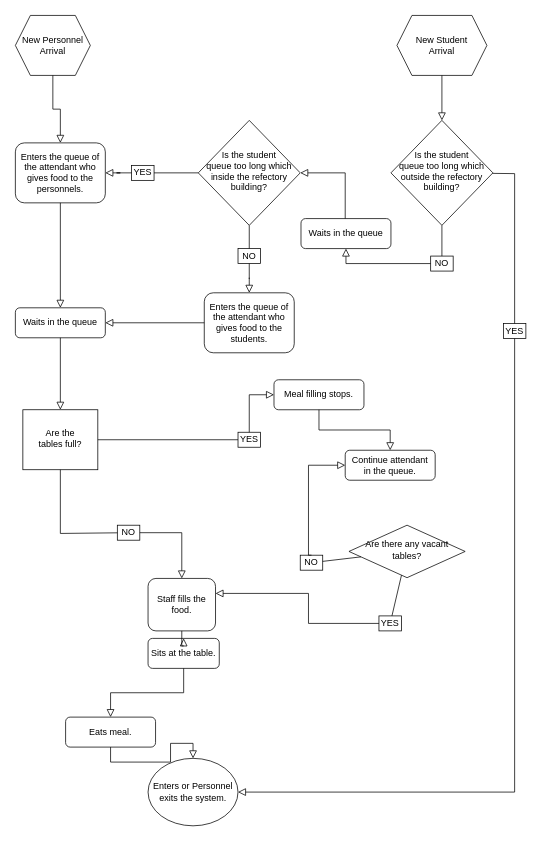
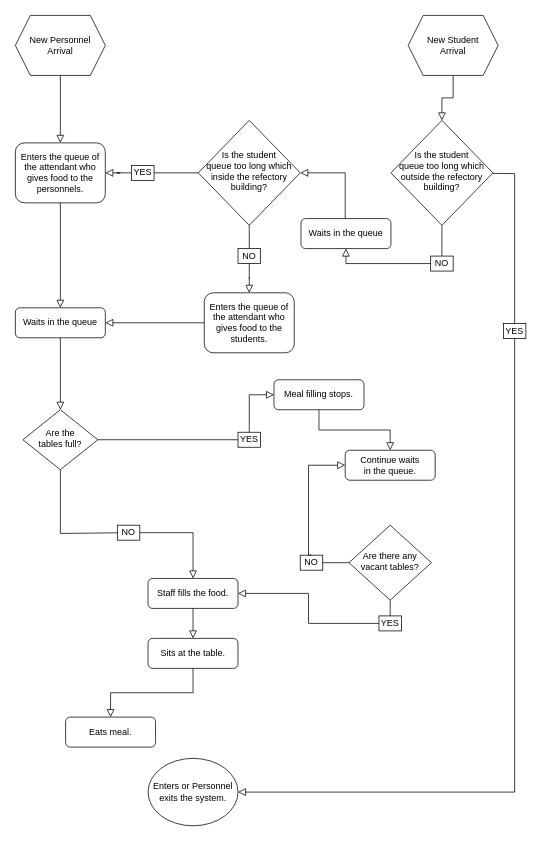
  <mxCell id="0" />
  <mxCell id="1" parent="0" />
- <mxCell id="2" value="New Student&lt;br&gt;Arrival" style="shape=hexagon;perimeter=hexagonPerimeter2;whiteSpace=wrap;html=1;fixedSize=1;" parent="1" vertex="1"><mxGeometry x="529" y="20" width="120" height="80" as="geometry" /></mxCell>
- <mxCell id="3" value="New Personnel Arrival" style="shape=hexagon;perimeter=hexagonPerimeter2;whiteSpace=wrap;html=1;fixedSize=1;" parent="1" vertex="1"><mxGeometry x="20" y="20" width="100" height="80" as="geometry" /></mxCell>
+ <mxCell id="2" value="New Student&lt;br&gt;Arrival" style="shape=hexagon;perimeter=hexagonPerimeter2;whiteSpace=wrap;html=1;fixedSize=1;" parent="1" vertex="1"><mxGeometry x="544" y="20" width="120" height="80" as="geometry" /></mxCell>
+ <mxCell id="3" value="New Personnel Arrival" style="shape=hexagon;perimeter=hexagonPerimeter2;whiteSpace=wrap;html=1;fixedSize=1;" parent="1" vertex="1"><mxGeometry x="20" y="20" width="120" height="80" as="geometry" /></mxCell>
  <mxCell id="4" value="" style="rounded=0;html=1;jettySize=auto;orthogonalLoop=1;fontSize=11;endArrow=block;endFill=0;endSize=8;strokeWidth=1;shadow=0;labelBackgroundColor=none;edgeStyle=orthogonalEdgeStyle;" parent="1" source="3" target="6" edge="1"><mxGeometry x="-1" y="158" relative="1" as="geometry"><mxPoint x="79.09" y="110" as="sourcePoint" /><mxPoint x="79.09" y="160" as="targetPoint" /><mxPoint x="-108" y="-150" as="offset" /></mxGeometry></mxCell>
  <mxCell id="5" value="" style="rounded=0;html=1;jettySize=auto;orthogonalLoop=1;fontSize=11;endArrow=block;endFill=0;endSize=8;strokeWidth=1;shadow=0;labelBackgroundColor=none;edgeStyle=orthogonalEdgeStyle;" parent="1" source="2" target="40" edge="1"><mxGeometry x="-1" y="158" relative="1" as="geometry"><mxPoint x="380" y="110" as="sourcePoint" /><mxPoint x="370" y="150" as="targetPoint" /><mxPoint x="-108" y="-150" as="offset" /></mxGeometry></mxCell>
  <mxCell id="6" value="Enters the queue of the attendant who gives food to the personnels." style="rounded=1;whiteSpace=wrap;html=1;fontSize=12;glass=0;strokeWidth=1;shadow=0;" parent="1" vertex="1"><mxGeometry x="20" y="190" width="120" height="80" as="geometry" /></mxCell>
  <mxCell id="7" value="Enters the queue of the attendant who gives food to the students." style="rounded=1;whiteSpace=wrap;html=1;fontSize=12;glass=0;strokeWidth=1;shadow=0;" parent="1" vertex="1"><mxGeometry x="272" y="390" width="120" height="80" as="geometry" /></mxCell>
  <mxCell id="8" value="Is the student &lt;br&gt;queue too long which inside the refectory building?" style="rhombus;whiteSpace=wrap;html=1;shadow=0;fontFamily=Helvetica;fontSize=12;align=center;strokeWidth=1;spacing=6;spacingTop=-4;" parent="1" vertex="1"><mxGeometry x="264" y="160" width="136" height="140" as="geometry" /></mxCell>
- <mxCell id="9" value="Are the&lt;br&gt;tables full?" style="whiteSpace=wrap;html=1;shadow=0;fontFamily=Helvetica;fontSize=12;align=center;strokeWidth=1;spacing=6;spacingTop=-4;rounded=0;" parent="1" vertex="1"><mxGeometry x="30" y="546" width="100" height="80" as="geometry" /></mxCell>
+ <mxCell id="9" value="Are the&lt;br&gt;tables full?" style="rhombus;whiteSpace=wrap;html=1;shadow=0;fontFamily=Helvetica;fontSize=12;align=center;strokeWidth=1;spacing=6;spacingTop=-4;" parent="1" vertex="1"><mxGeometry x="30" y="546" width="100" height="80" as="geometry" /></mxCell>
  <mxCell id="10" value="YES" style="rounded=0;whiteSpace=wrap;html=1;" parent="1" vertex="1"><mxGeometry x="175" y="220" width="30" height="20" as="geometry" /></mxCell>
  <mxCell id="11" value="" style="rounded=0;html=1;jettySize=auto;orthogonalLoop=1;fontSize=11;endArrow=block;endFill=0;endSize=8;strokeWidth=1;shadow=0;labelBackgroundColor=none;edgeStyle=orthogonalEdgeStyle;" parent="1" source="10" target="6" edge="1"><mxGeometry x="-1" y="158" relative="1" as="geometry"><mxPoint x="200" y="300" as="sourcePoint" /><mxPoint x="230" y="200" as="targetPoint" /><mxPoint x="-108" y="-150" as="offset" /><Array as="points" /></mxGeometry></mxCell>
  <mxCell id="12" value="NO" style="rounded=0;whiteSpace=wrap;html=1;" parent="1" vertex="1"><mxGeometry x="317" y="331" width="30" height="20" as="geometry" /></mxCell>
  <mxCell id="13" value="" style="endArrow=none;html=1;rounded=0;" parent="1" source="10" target="8" edge="1"><mxGeometry width="50" height="50" relative="1" as="geometry"><mxPoint x="240" y="310" as="sourcePoint" /><mxPoint x="290" y="260" as="targetPoint" /></mxGeometry></mxCell>
  <mxCell id="14" value="" style="endArrow=none;html=1;rounded=0;" parent="1" source="12" target="8" edge="1"><mxGeometry width="50" height="50" relative="1" as="geometry"><mxPoint x="260" y="210" as="sourcePoint" /><mxPoint x="325" y="210" as="targetPoint" /></mxGeometry></mxCell>
  <mxCell id="15" value="" style="rounded=0;html=1;jettySize=auto;orthogonalLoop=1;fontSize=11;endArrow=block;endFill=0;endSize=8;strokeWidth=1;shadow=0;labelBackgroundColor=none;edgeStyle=orthogonalEdgeStyle;" parent="1" source="12" target="7" edge="1"><mxGeometry x="-1" y="158" relative="1" as="geometry"><mxPoint x="230" y="210" as="sourcePoint" /><mxPoint x="150" y="210" as="targetPoint" /><mxPoint x="-108" y="-150" as="offset" /><Array as="points" /></mxGeometry></mxCell>
  <mxCell id="16" value="Waits in the queue" style="rounded=1;whiteSpace=wrap;html=1;fontSize=12;glass=0;strokeWidth=1;shadow=0;" parent="1" vertex="1"><mxGeometry x="20" y="410" width="120" height="40" as="geometry" /></mxCell>
  <mxCell id="17" value="" style="rounded=0;html=1;jettySize=auto;orthogonalLoop=1;fontSize=11;endArrow=block;endFill=0;endSize=8;strokeWidth=1;shadow=0;labelBackgroundColor=none;edgeStyle=orthogonalEdgeStyle;" parent="1" source="7" target="16" edge="1"><mxGeometry x="-1" y="158" relative="1" as="geometry"><mxPoint x="240" y="220" as="sourcePoint" /><mxPoint x="211" y="361" as="targetPoint" /><mxPoint x="-108" y="-150" as="offset" /><Array as="points" /></mxGeometry></mxCell>
  <mxCell id="18" value="" style="rounded=0;html=1;jettySize=auto;orthogonalLoop=1;fontSize=11;endArrow=block;endFill=0;endSize=8;strokeWidth=1;shadow=0;labelBackgroundColor=none;edgeStyle=orthogonalEdgeStyle;" parent="1" source="16" target="9" edge="1"><mxGeometry x="-1" y="158" relative="1" as="geometry"><mxPoint x="315" y="370" as="sourcePoint" /><mxPoint x="235" y="370" as="targetPoint" /><mxPoint x="-108" y="-150" as="offset" /><Array as="points" /></mxGeometry></mxCell>
  <mxCell id="19" value="NO" style="rounded=0;whiteSpace=wrap;html=1;" parent="1" vertex="1"><mxGeometry x="574" y="341" width="30" height="20" as="geometry" /></mxCell>
  <mxCell id="20" value="YES" style="rounded=0;whiteSpace=wrap;html=1;" parent="1" vertex="1"><mxGeometry x="671" y="431" width="30" height="20" as="geometry" /></mxCell>
  <mxCell id="21" value="NO" style="rounded=0;whiteSpace=wrap;html=1;" parent="1" vertex="1"><mxGeometry x="156" y="700" width="30" height="20" as="geometry" /></mxCell>
  <mxCell id="22" value="" style="rounded=0;html=1;jettySize=auto;orthogonalLoop=1;fontSize=11;endArrow=block;endFill=0;endSize=8;strokeWidth=1;shadow=0;labelBackgroundColor=none;edgeStyle=orthogonalEdgeStyle;" parent="1" source="21" target="25" edge="1"><mxGeometry x="-1" y="158" relative="1" as="geometry"><mxPoint x="245" y="550" as="sourcePoint" /><mxPoint x="245" y="600" as="targetPoint" /><mxPoint x="-108" y="-150" as="offset" /><Array as="points" /></mxGeometry></mxCell>
  <mxCell id="23" value="Eats meal." style="rounded=1;whiteSpace=wrap;html=1;fontSize=12;glass=0;strokeWidth=1;shadow=0;" parent="1" vertex="1"><mxGeometry x="87" y="956" width="120" height="40" as="geometry" /></mxCell>
- <mxCell id="24" value="Sits at the table." style="rounded=1;whiteSpace=wrap;html=1;fontSize=12;glass=0;strokeWidth=1;shadow=0;" parent="1" vertex="1"><mxGeometry x="197" y="851" width="95" height="40" as="geometry" /></mxCell>
- <mxCell id="25" value="Staff fills the food." style="rounded=1;whiteSpace=wrap;html=1;fontSize=12;glass=0;strokeWidth=1;shadow=0;" parent="1" vertex="1"><mxGeometry x="197" y="771" width="90" height="70" as="geometry" /></mxCell>
+ <mxCell id="24" value="Sits at the table." style="rounded=1;whiteSpace=wrap;html=1;fontSize=12;glass=0;strokeWidth=1;shadow=0;" parent="1" vertex="1"><mxGeometry x="197" y="851" width="120" height="40" as="geometry" /></mxCell>
+ <mxCell id="25" value="Staff fills the food." style="rounded=1;whiteSpace=wrap;html=1;fontSize=12;glass=0;strokeWidth=1;shadow=0;" parent="1" vertex="1"><mxGeometry x="197" y="771" width="120" height="40" as="geometry" /></mxCell>
  <mxCell id="26" value="" style="endArrow=none;html=1;rounded=0;" parent="1" source="9" target="21" edge="1"><mxGeometry width="50" height="50" relative="1" as="geometry"><mxPoint x="330" y="660" as="sourcePoint" /><mxPoint x="395" y="660" as="targetPoint" /><Array as="points"><mxPoint x="80" y="711" /></Array></mxGeometry></mxCell>
  <mxCell id="27" value="" style="rounded=0;html=1;jettySize=auto;orthogonalLoop=1;fontSize=11;endArrow=block;endFill=0;endSize=8;strokeWidth=1;shadow=0;labelBackgroundColor=none;edgeStyle=orthogonalEdgeStyle;" parent="1" source="25" target="24" edge="1"><mxGeometry x="-1" y="158" relative="1" as="geometry"><mxPoint x="245.037" y="730" as="sourcePoint" /><mxPoint x="245.037" y="760" as="targetPoint" /><mxPoint x="-108" y="-150" as="offset" /><Array as="points" /></mxGeometry></mxCell>
  <mxCell id="28" value="" style="rounded=0;html=1;jettySize=auto;orthogonalLoop=1;fontSize=11;endArrow=block;endFill=0;endSize=8;strokeWidth=1;shadow=0;labelBackgroundColor=none;edgeStyle=orthogonalEdgeStyle;" parent="1" source="24" target="23" edge="1"><mxGeometry x="-1" y="158" relative="1" as="geometry"><mxPoint x="255.037" y="740" as="sourcePoint" /><mxPoint x="255.037" y="770" as="targetPoint" /><mxPoint x="-108" y="-150" as="offset" /><Array as="points" /></mxGeometry></mxCell>
  <mxCell id="29" value="" style="endArrow=none;html=1;rounded=0;" parent="1" source="20" target="40" edge="1"><mxGeometry width="50" height="50" relative="1" as="geometry"><mxPoint x="-10" y="359.33" as="sourcePoint" /><mxPoint x="581" y="360" as="targetPoint" /><Array as="points"><mxPoint x="686" y="231" /></Array></mxGeometry></mxCell>
  <mxCell id="30" value="YES" style="rounded=0;whiteSpace=wrap;html=1;" parent="1" vertex="1"><mxGeometry x="317" y="576" width="30" height="20" as="geometry" /></mxCell>
  <mxCell id="31" value="" style="endArrow=none;html=1;rounded=0;" parent="1" source="9" target="30" edge="1"><mxGeometry width="50" height="50" relative="1" as="geometry"><mxPoint x="310" y="600" as="sourcePoint" /><mxPoint x="360" y="550" as="targetPoint" /></mxGeometry></mxCell>
  <mxCell id="32" value="Meal filling stops." style="rounded=1;whiteSpace=wrap;html=1;fontSize=12;glass=0;strokeWidth=1;shadow=0;" parent="1" vertex="1"><mxGeometry x="365" y="506" width="120" height="40" as="geometry" /></mxCell>
- <mxCell id="33" value="Are there any vacant tables?" style="rhombus;whiteSpace=wrap;html=1;shadow=0;fontFamily=Helvetica;fontSize=12;align=center;strokeWidth=1;spacing=6;spacingTop=-4;" parent="1" vertex="1"><mxGeometry x="465" y="700" width="155" height="70" as="geometry" /></mxCell>
+ <mxCell id="33" value="Are there any vacant tables?" style="rhombus;whiteSpace=wrap;html=1;shadow=0;fontFamily=Helvetica;fontSize=12;align=center;strokeWidth=1;spacing=6;spacingTop=-4;" parent="1" vertex="1"><mxGeometry x="465" y="700" width="110" height="100" as="geometry" /></mxCell>
  <mxCell id="34" value="NO" style="rounded=0;whiteSpace=wrap;html=1;" parent="1" vertex="1"><mxGeometry x="400" y="740" width="30" height="20" as="geometry" /></mxCell>
  <mxCell id="35" value="" style="endArrow=none;html=1;rounded=0;" parent="1" source="34" target="33" edge="1"><mxGeometry width="50" height="50" relative="1" as="geometry"><mxPoint x="420" y="850" as="sourcePoint" /><mxPoint x="470" y="800" as="targetPoint" /></mxGeometry></mxCell>
  <mxCell id="36" value="YES" style="rounded=0;whiteSpace=wrap;html=1;" parent="1" vertex="1"><mxGeometry x="505" y="821" width="30" height="20" as="geometry" /></mxCell>
  <mxCell id="37" value="" style="endArrow=none;html=1;rounded=0;" parent="1" source="36" target="33" edge="1"><mxGeometry width="50" height="50" relative="1" as="geometry"><mxPoint x="550" y="820" as="sourcePoint" /><mxPoint x="600" y="770" as="targetPoint" /></mxGeometry></mxCell>
- <mxCell id="38" value="Continue attendant&lt;br&gt;in the queue." style="rounded=1;whiteSpace=wrap;html=1;fontSize=12;glass=0;strokeWidth=1;shadow=0;" parent="1" vertex="1"><mxGeometry x="460" y="600" width="120" height="40" as="geometry" /></mxCell>
+ <mxCell id="38" value="Continue waits&lt;br&gt;in the queue." style="rounded=1;whiteSpace=wrap;html=1;fontSize=12;glass=0;strokeWidth=1;shadow=0;" parent="1" vertex="1"><mxGeometry x="460" y="600" width="120" height="40" as="geometry" /></mxCell>
  <mxCell id="39" value="Enters or Personnel exits the system." style="ellipse;whiteSpace=wrap;html=1;" parent="1" vertex="1"><mxGeometry x="197" y="1011" width="120" height="90" as="geometry" /></mxCell>
  <mxCell id="40" value="Is the student &lt;br&gt;queue too long which outside the refectory building?" style="rhombus;whiteSpace=wrap;html=1;shadow=0;fontFamily=Helvetica;fontSize=12;align=center;strokeWidth=1;spacing=6;spacingTop=-4;" parent="1" vertex="1"><mxGeometry x="521" y="160" width="136" height="140" as="geometry" /></mxCell>
  <mxCell id="41" value="" style="endArrow=none;html=1;rounded=0;" parent="1" source="19" target="40" edge="1"><mxGeometry width="50" height="50" relative="1" as="geometry"><mxPoint x="465" y="171" as="sourcePoint" /><mxPoint x="524" y="171" as="targetPoint" /></mxGeometry></mxCell>
  <mxCell id="42" value="" style="rounded=0;html=1;jettySize=auto;orthogonalLoop=1;fontSize=11;endArrow=block;endFill=0;endSize=8;strokeWidth=1;shadow=0;labelBackgroundColor=none;edgeStyle=orthogonalEdgeStyle;" parent="1" source="6" target="16" edge="1"><mxGeometry x="-1" y="158" relative="1" as="geometry"><mxPoint x="88" y="340.41" as="sourcePoint" /><mxPoint x="1" y="340.41" as="targetPoint" /><mxPoint x="-108" y="-150" as="offset" /><Array as="points" /></mxGeometry></mxCell>
  <mxCell id="43" value="" style="rounded=0;html=1;jettySize=auto;orthogonalLoop=1;fontSize=11;endArrow=block;endFill=0;endSize=8;strokeWidth=1;shadow=0;labelBackgroundColor=none;edgeStyle=orthogonalEdgeStyle;exitX=0.5;exitY=0;exitDx=0;exitDy=0;" parent="1" source="34" target="38" edge="1"><mxGeometry x="-1" y="158" relative="1" as="geometry"><mxPoint x="398.819" y="661" as="sourcePoint" /><mxPoint x="398.819" y="691" as="targetPoint" /><mxPoint x="-108" y="-150" as="offset" /><Array as="points"><mxPoint x="411" y="740" /><mxPoint x="411" y="620" /></Array></mxGeometry></mxCell>
  <mxCell id="44" value="" style="rounded=0;html=1;jettySize=auto;orthogonalLoop=1;fontSize=11;endArrow=block;endFill=0;endSize=8;strokeWidth=1;shadow=0;labelBackgroundColor=none;edgeStyle=orthogonalEdgeStyle;exitX=0;exitY=0.5;exitDx=0;exitDy=0;" parent="1" source="36" target="25" edge="1"><mxGeometry x="-1" y="158" relative="1" as="geometry"><mxPoint x="401.999" y="891" as="sourcePoint" /><mxPoint x="401.999" y="921" as="targetPoint" /><mxPoint x="-108" y="-150" as="offset" /><Array as="points"><mxPoint x="411" y="831" /><mxPoint x="411" y="791" /></Array></mxGeometry></mxCell>
  <mxCell id="45" value="" style="rounded=0;html=1;jettySize=auto;orthogonalLoop=1;fontSize=11;endArrow=block;endFill=0;endSize=8;strokeWidth=1;shadow=0;labelBackgroundColor=none;edgeStyle=orthogonalEdgeStyle;" parent="1" source="32" target="38" edge="1"><mxGeometry x="-1" y="158" relative="1" as="geometry"><mxPoint x="411.999" y="901" as="sourcePoint" /><mxPoint x="411.999" y="931" as="targetPoint" /><mxPoint x="-108" y="-150" as="offset" /><Array as="points" /></mxGeometry></mxCell>
  <mxCell id="46" value="" style="rounded=0;html=1;jettySize=auto;orthogonalLoop=1;fontSize=11;endArrow=block;endFill=0;endSize=8;strokeWidth=1;shadow=0;labelBackgroundColor=none;edgeStyle=orthogonalEdgeStyle;exitX=0.5;exitY=0;exitDx=0;exitDy=0;" parent="1" source="30" target="32" edge="1"><mxGeometry x="-1" y="158" relative="1" as="geometry"><mxPoint x="346.999" y="531" as="sourcePoint" /><mxPoint x="346.999" y="561" as="targetPoint" /><mxPoint x="-108" y="-150" as="offset" /><Array as="points"><mxPoint x="332" y="526" /></Array></mxGeometry></mxCell>
- <mxCell id="47" value="" style="rounded=0;html=1;jettySize=auto;orthogonalLoop=1;fontSize=11;endArrow=block;endFill=0;endSize=8;strokeWidth=1;shadow=0;labelBackgroundColor=none;edgeStyle=orthogonalEdgeStyle;" parent="1" source="23" target="39" edge="1"><mxGeometry x="-1" y="158" relative="1" as="geometry"><mxPoint x="290.999" y="971" as="sourcePoint" /><mxPoint x="290.999" y="1001" as="targetPoint" /><mxPoint x="-108" y="-150" as="offset" /><Array as="points" /></mxGeometry></mxCell>
  <mxCell id="48" value="" style="rounded=0;html=1;jettySize=auto;orthogonalLoop=1;fontSize=11;endArrow=block;endFill=0;endSize=8;strokeWidth=1;shadow=0;labelBackgroundColor=none;edgeStyle=orthogonalEdgeStyle;" parent="1" source="20" target="39" edge="1"><mxGeometry x="-1" y="158" relative="1" as="geometry"><mxPoint x="620.999" y="991" as="sourcePoint" /><mxPoint x="620.999" y="1021" as="targetPoint" /><mxPoint x="-108" y="-150" as="offset" /><Array as="points"><mxPoint x="686" y="1056" /></Array></mxGeometry></mxCell>
  <mxCell id="49" value="Waits in the queue" style="rounded=1;whiteSpace=wrap;html=1;fontSize=12;glass=0;strokeWidth=1;shadow=0;" vertex="1" parent="1"><mxGeometry x="401" y="291" width="120" height="40" as="geometry" /></mxCell>
  <mxCell id="50" value="" style="rounded=0;html=1;jettySize=auto;orthogonalLoop=1;fontSize=11;endArrow=block;endFill=0;endSize=8;strokeWidth=1;shadow=0;labelBackgroundColor=none;edgeStyle=orthogonalEdgeStyle;" edge="1" parent="1" source="19" target="49"><mxGeometry x="-1" y="158" relative="1" as="geometry"><mxPoint x="510" y="351" as="sourcePoint" /><mxPoint x="510" y="390" as="targetPoint" /><mxPoint x="-108" y="-150" as="offset" /><Array as="points" /></mxGeometry></mxCell>
  <mxCell id="51" value="" style="rounded=0;html=1;jettySize=auto;orthogonalLoop=1;fontSize=11;endArrow=block;endFill=0;endSize=8;strokeWidth=1;shadow=0;labelBackgroundColor=none;edgeStyle=orthogonalEdgeStyle;" edge="1" parent="1" source="49" target="8"><mxGeometry x="-1" y="158" relative="1" as="geometry"><mxPoint x="450" y="160" as="sourcePoint" /><mxPoint x="450" y="199" as="targetPoint" /><mxPoint x="-108" y="-150" as="offset" /><Array as="points"><mxPoint x="460" y="230" /></Array></mxGeometry></mxCell>
